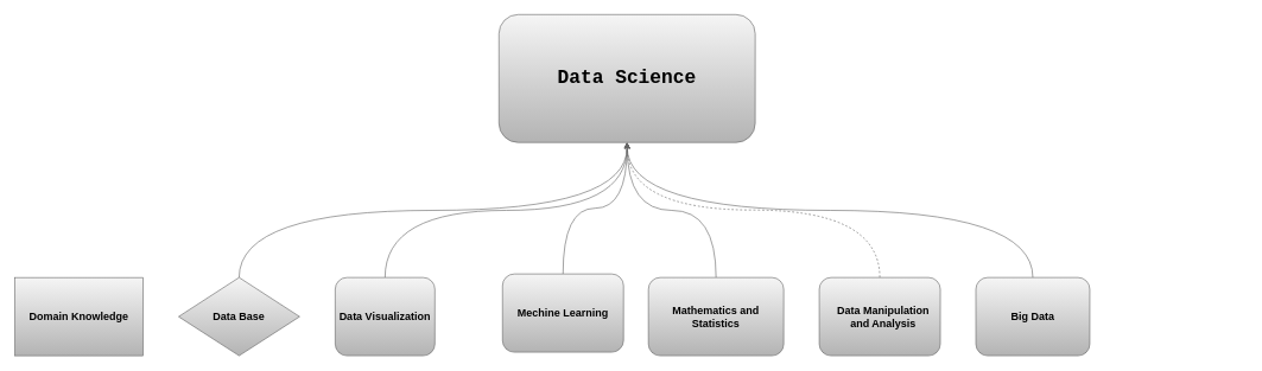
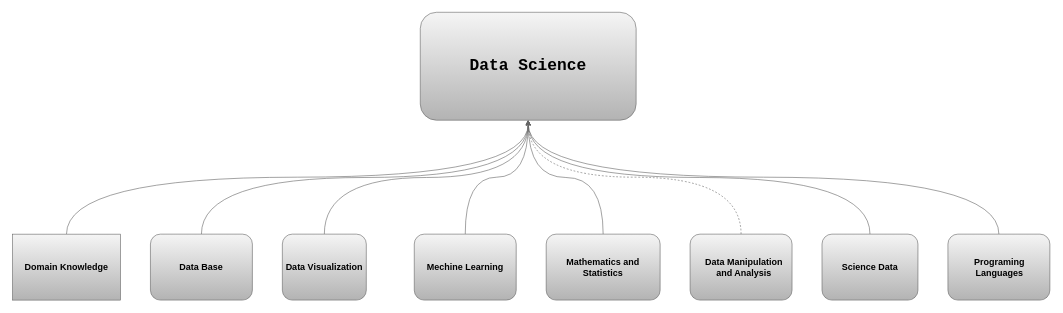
  <mxCell id="0" style=";html=1;" />
  <mxCell id="1" style=";html=1;" parent="0" />
  <mxCell id="2" value="&lt;font face=&quot;Courier New&quot; style=&quot;font-size: 27px;&quot;&gt;&lt;b style=&quot;&quot;&gt;Data Science&lt;/b&gt;&lt;/font&gt;" style="rounded=1;whiteSpace=wrap;html=1;labelBackgroundColor=none;container=0;fillColor=#f5f5f5;gradientColor=#b3b3b3;strokeColor=#666666;" vertex="1" parent="1"><mxGeometry x="700" y="20" width="360" height="180" as="geometry" /></mxCell>
  <mxCell id="3" style="edgeStyle=orthogonalEdgeStyle;rounded=0;orthogonalLoop=1;jettySize=auto;html=1;exitX=0.5;exitY=0;exitDx=0;exitDy=0;curved=1;fillColor=#f5f5f5;gradientColor=#b3b3b3;strokeColor=#666666;" edge="1" parent="1" source="4"><mxGeometry relative="1" as="geometry"><mxPoint x="880" y="200" as="targetPoint" /></mxGeometry></mxCell>
  <mxCell id="4" value="&lt;font style=&quot;font-size: 15px;&quot;&gt;&lt;b&gt;Mathematics and Statistics&lt;/b&gt;&lt;/font&gt;" style="rounded=1;whiteSpace=wrap;html=1;labelBackgroundColor=none;container=0;fillColor=#f5f5f5;gradientColor=#b3b3b3;strokeColor=#666666;" vertex="1" parent="1"><mxGeometry x="910" y="390" width="190" height="110" as="geometry" /></mxCell>
+ <mxCell id="5" style="edgeStyle=orthogonalEdgeStyle;rounded=0;orthogonalLoop=1;jettySize=auto;html=1;exitX=0.5;exitY=0;exitDx=0;exitDy=0;entryX=0.5;entryY=1;entryDx=0;entryDy=0;curved=1;fillColor=#f5f5f5;gradientColor=#b3b3b3;strokeColor=#666666;" edge="1" parent="1" source="6" target="2"><mxGeometry relative="1" as="geometry" /></mxCell>
+ <mxCell id="6" value="&lt;font style=&quot;font-size: 15px;&quot;&gt;&lt;b&gt;Programing Languages&lt;/b&gt;&lt;/font&gt;" style="rounded=1;whiteSpace=wrap;html=1;labelBackgroundColor=none;spacingTop=0;spacingLeft=2;container=0;fillColor=#f5f5f5;gradientColor=#b3b3b3;strokeColor=#666666;" vertex="1" parent="1"><mxGeometry x="1580" y="390" width="170" height="110" as="geometry" /></mxCell>
  <mxCell id="7" style="edgeStyle=orthogonalEdgeStyle;rounded=0;orthogonalLoop=1;jettySize=auto;html=1;exitX=0.5;exitY=0;exitDx=0;exitDy=0;entryX=0.5;entryY=1;entryDx=0;entryDy=0;curved=1;fillColor=#f5f5f5;gradientColor=#b3b3b3;strokeColor=#666666;dashed=1;" edge="1" parent="1" source="8" target="2"><mxGeometry relative="1" as="geometry" /></mxCell>
  <mxCell id="8" value="&lt;font style=&quot;font-size: 15px;&quot;&gt;&lt;b&gt;Data Manipulation and Analysis&lt;/b&gt;&lt;/font&gt;" style="rounded=1;whiteSpace=wrap;html=1;labelBackgroundColor=none;spacingLeft=10;container=0;fillColor=#f5f5f5;gradientColor=#b3b3b3;strokeColor=#666666;" vertex="1" parent="1"><mxGeometry x="1150" y="390" width="170" height="110" as="geometry" /></mxCell>
  <mxCell id="9" style="edgeStyle=orthogonalEdgeStyle;rounded=0;orthogonalLoop=1;jettySize=auto;html=1;exitX=0.5;exitY=0;exitDx=0;exitDy=0;entryX=0.5;entryY=1;entryDx=0;entryDy=0;curved=1;fillColor=#f5f5f5;gradientColor=#b3b3b3;strokeColor=#666666;" edge="1" parent="1" source="10" target="2"><mxGeometry relative="1" as="geometry" /></mxCell>
- <mxCell id="10" value="&lt;font style=&quot;font-size: 15px;&quot;&gt;&lt;b&gt;Mechine Learning&lt;/b&gt;&lt;/font&gt;" style="rounded=1;whiteSpace=wrap;html=1;labelBackgroundColor=none;container=0;fillColor=#f5f5f5;gradientColor=#b3b3b3;strokeColor=#666666;" vertex="1" parent="1"><mxGeometry x="705" y="385" width="170" height="110" as="geometry" /></mxCell>
+ <mxCell id="10" value="&lt;font style=&quot;font-size: 15px;&quot;&gt;&lt;b&gt;Mechine Learning&lt;/b&gt;&lt;/font&gt;" style="rounded=1;whiteSpace=wrap;html=1;labelBackgroundColor=none;container=0;fillColor=#f5f5f5;gradientColor=#b3b3b3;strokeColor=#666666;" vertex="1" parent="1"><mxGeometry x="690" y="390" width="170" height="110" as="geometry" /></mxCell>
  <mxCell id="11" style="edgeStyle=orthogonalEdgeStyle;rounded=0;orthogonalLoop=1;jettySize=auto;html=1;exitX=0.5;exitY=0;exitDx=0;exitDy=0;curved=1;fillColor=#f5f5f5;gradientColor=#b3b3b3;strokeColor=#666666;" edge="1" parent="1" source="12"><mxGeometry relative="1" as="geometry"><mxPoint x="880" y="200" as="targetPoint" /></mxGeometry></mxCell>
  <mxCell id="12" value="&lt;font style=&quot;font-size: 15px;&quot;&gt;&lt;b&gt;Data Visualization&lt;/b&gt;&lt;/font&gt;" style="rounded=1;whiteSpace=wrap;html=1;labelBackgroundColor=none;container=0;fillColor=#f5f5f5;gradientColor=#b3b3b3;strokeColor=#666666;" vertex="1" parent="1"><mxGeometry x="470" y="390" width="140" height="110" as="geometry" /></mxCell>
  <mxCell id="13" style="edgeStyle=orthogonalEdgeStyle;rounded=0;orthogonalLoop=1;jettySize=auto;html=1;exitX=0.5;exitY=0;exitDx=0;exitDy=0;curved=1;fillColor=#f5f5f5;gradientColor=#b3b3b3;strokeColor=#666666;" edge="1" parent="1" source="14"><mxGeometry relative="1" as="geometry"><mxPoint x="880" y="200" as="targetPoint" /></mxGeometry></mxCell>
- <mxCell id="14" value="Data Base" style="rhombus;whiteSpace=wrap;html=1;labelBackgroundColor=none;fontSize=15;fontStyle=1;container=0;fillColor=#f5f5f5;gradientColor=#b3b3b3;strokeColor=#666666;" vertex="1" parent="1"><mxGeometry x="250" y="390" width="170" height="110" as="geometry" /></mxCell>
+ <mxCell id="14" value="Data Base" style="rounded=1;whiteSpace=wrap;html=1;labelBackgroundColor=none;fontSize=15;fontStyle=1;container=0;fillColor=#f5f5f5;gradientColor=#b3b3b3;strokeColor=#666666;" vertex="1" parent="1"><mxGeometry x="250" y="390" width="170" height="110" as="geometry" /></mxCell>
+ <mxCell id="15" style="edgeStyle=orthogonalEdgeStyle;rounded=0;orthogonalLoop=1;jettySize=auto;html=1;exitX=0.5;exitY=0;exitDx=0;exitDy=0;curved=1;fillColor=#f5f5f5;gradientColor=#b3b3b3;strokeColor=#666666;" edge="1" parent="1" source="16" target="2"><mxGeometry relative="1" as="geometry" /></mxCell>
  <mxCell id="16" value="Domain Knowledge" style="whiteSpace=wrap;html=1;labelBackgroundColor=none;fontSize=15;fontStyle=1;horizontal=1;container=0;fillColor=#f5f5f5;gradientColor=#b3b3b3;strokeColor=#666666;rounded=0;" vertex="1" parent="1"><mxGeometry x="20" y="390" width="180" height="110" as="geometry" /></mxCell>
  <mxCell id="17" style="edgeStyle=orthogonalEdgeStyle;rounded=0;orthogonalLoop=1;jettySize=auto;html=1;exitX=0.5;exitY=0;exitDx=0;exitDy=0;curved=1;fillColor=#f5f5f5;gradientColor=#b3b3b3;strokeColor=#666666;" edge="1" parent="1" source="18"><mxGeometry relative="1" as="geometry"><mxPoint x="880" y="200" as="targetPoint" /></mxGeometry></mxCell>
- <mxCell id="18" value="Big Data" style="rounded=1;whiteSpace=wrap;html=1;labelBackgroundColor=none;fontSize=15;fontStyle=1;container=0;fillColor=#f5f5f5;gradientColor=#b3b3b3;strokeColor=#666666;" vertex="1" parent="1"><mxGeometry x="1370" y="390" width="160" height="110" as="geometry" /></mxCell>
+ <mxCell id="18" value="Science Data" style="rounded=1;whiteSpace=wrap;html=1;labelBackgroundColor=none;fontSize=15;fontStyle=1;container=0;fillColor=#f5f5f5;gradientColor=#b3b3b3;strokeColor=#666666;" vertex="1" parent="1"><mxGeometry x="1370" y="390" width="160" height="110" as="geometry" /></mxCell>
